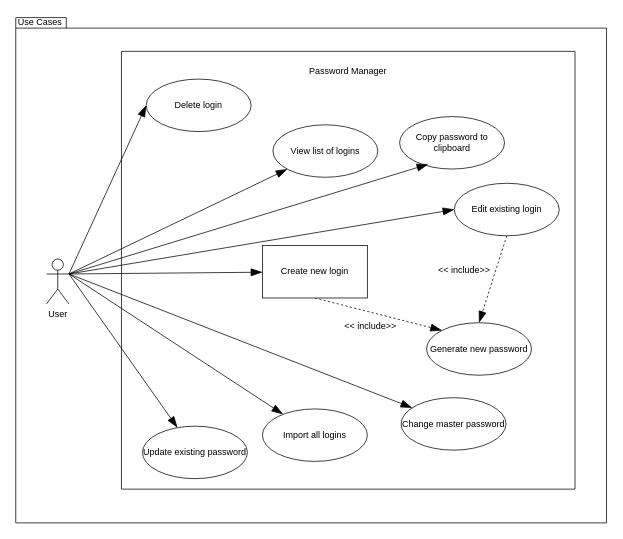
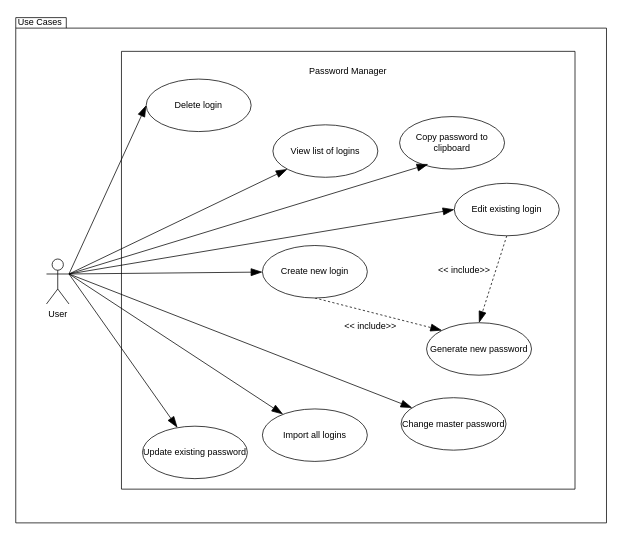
  <mxCell id="0" />
  <mxCell id="1" parent="0" />
  <mxCell id="2" value="" style="shape=folder;fontStyle=1;spacingTop=10;tabWidth=40;tabHeight=14;tabPosition=left;html=1;" vertex="1" parent="1"><mxGeometry x="20" y="23" width="788" height="674" as="geometry" /></mxCell>
  <mxCell id="3" value="" style="swimlane;startSize=0;" vertex="1" parent="1"><mxGeometry x="161" y="68" width="605" height="584" as="geometry" /></mxCell>
  <mxCell id="4" value="&lt;div&gt;Password Manager&lt;/div&gt;" style="text;html=1;strokeColor=none;fillColor=none;align=center;verticalAlign=middle;whiteSpace=wrap;rounded=0;" vertex="1" parent="3"><mxGeometry x="243.25" y="17" width="118.5" height="20" as="geometry" /></mxCell>
  <mxCell id="5" value="Generate new password" style="ellipse;whiteSpace=wrap;html=1;" vertex="1" parent="3"><mxGeometry x="407" y="362" width="140" height="70" as="geometry" /></mxCell>
  <mxCell id="6" style="edgeStyle=none;rounded=0;orthogonalLoop=1;jettySize=auto;html=1;exitX=0.5;exitY=1;exitDx=0;exitDy=0;entryX=0;entryY=0;entryDx=0;entryDy=0;startArrow=none;startFill=0;endArrow=blockThin;endFill=1;endSize=13;sourcePerimeterSpacing=0;targetPerimeterSpacing=0;strokeWidth=1;dashed=1;" edge="1" parent="3" source="7" target="5"><mxGeometry relative="1" as="geometry" /></mxCell>
- <mxCell id="7" value="Create new login" style="whiteSpace=wrap;html=1;rounded=0;" vertex="1" parent="3"><mxGeometry x="188" y="259" width="140" height="70" as="geometry" /></mxCell>
+ <mxCell id="7" value="Create new login" style="ellipse;whiteSpace=wrap;html=1;" vertex="1" parent="3"><mxGeometry x="188" y="259" width="140" height="70" as="geometry" /></mxCell>
  <mxCell id="8" style="edgeStyle=none;rounded=0;orthogonalLoop=1;jettySize=auto;html=1;exitX=0.5;exitY=1;exitDx=0;exitDy=0;entryX=0.5;entryY=0;entryDx=0;entryDy=0;dashed=1;startArrow=none;startFill=0;endArrow=blockThin;endFill=1;endSize=13;sourcePerimeterSpacing=0;targetPerimeterSpacing=0;strokeWidth=1;" edge="1" parent="3" source="9" target="5"><mxGeometry relative="1" as="geometry" /></mxCell>
  <mxCell id="9" value="Edit existing login" style="ellipse;whiteSpace=wrap;html=1;" vertex="1" parent="3"><mxGeometry x="444" y="176" width="140" height="70" as="geometry" /></mxCell>
  <mxCell id="10" value="&lt;div&gt;View list of logins&lt;/div&gt;" style="ellipse;whiteSpace=wrap;html=1;" vertex="1" parent="3"><mxGeometry x="202" y="98" width="140" height="70" as="geometry" /></mxCell>
  <mxCell id="11" value="Update existing password" style="ellipse;whiteSpace=wrap;html=1;" vertex="1" parent="3"><mxGeometry x="28" y="500" width="140" height="70" as="geometry" /></mxCell>
  <mxCell id="12" value="Copy password to clipboard" style="ellipse;whiteSpace=wrap;html=1;" vertex="1" parent="3"><mxGeometry x="371" y="87" width="140" height="70" as="geometry" /></mxCell>
  <mxCell id="13" value="&lt;div&gt;Delete login&lt;/div&gt;" style="ellipse;whiteSpace=wrap;html=1;" vertex="1" parent="3"><mxGeometry x="33" y="37" width="140" height="70" as="geometry" /></mxCell>
  <mxCell id="14" value="Import all logins" style="ellipse;whiteSpace=wrap;html=1;" vertex="1" parent="3"><mxGeometry x="188" y="477" width="140" height="70" as="geometry" /></mxCell>
  <mxCell id="15" value="Change master password" style="ellipse;whiteSpace=wrap;html=1;" vertex="1" parent="3"><mxGeometry x="373" y="462" width="140" height="70" as="geometry" /></mxCell>
  <mxCell id="16" value="&amp;lt;&amp;lt; include&amp;gt;&amp;gt;" style="text;html=1;strokeColor=none;fillColor=none;align=center;verticalAlign=middle;whiteSpace=wrap;rounded=0;" vertex="1" parent="3"><mxGeometry x="411" y="282" width="93" height="20" as="geometry" /></mxCell>
  <mxCell id="17" style="rounded=0;orthogonalLoop=1;jettySize=auto;html=1;startArrow=none;startFill=0;endArrow=blockThin;endFill=1;endSize=13;sourcePerimeterSpacing=0;targetPerimeterSpacing=0;strokeWidth=1;exitX=1;exitY=0.333;exitDx=0;exitDy=0;exitPerimeter=0;" edge="1" parent="1" source="25" target="11"><mxGeometry relative="1" as="geometry"><mxPoint x="118" y="367" as="sourcePoint" /></mxGeometry></mxCell>
  <mxCell id="18" style="edgeStyle=none;rounded=0;orthogonalLoop=1;jettySize=auto;html=1;exitX=1;exitY=0.333;exitDx=0;exitDy=0;exitPerimeter=0;startArrow=none;startFill=0;endArrow=blockThin;endFill=1;endSize=13;sourcePerimeterSpacing=0;targetPerimeterSpacing=0;strokeWidth=1;" edge="1" parent="1" source="25" target="7"><mxGeometry relative="1" as="geometry" /></mxCell>
  <mxCell id="19" style="edgeStyle=none;rounded=0;orthogonalLoop=1;jettySize=auto;html=1;exitX=1;exitY=0.333;exitDx=0;exitDy=0;exitPerimeter=0;startArrow=none;startFill=0;endArrow=blockThin;endFill=1;endSize=13;sourcePerimeterSpacing=0;targetPerimeterSpacing=0;strokeWidth=1;" edge="1" parent="1" source="25" target="14"><mxGeometry relative="1" as="geometry" /></mxCell>
  <mxCell id="20" style="edgeStyle=none;rounded=0;orthogonalLoop=1;jettySize=auto;html=1;exitX=1;exitY=0.333;exitDx=0;exitDy=0;exitPerimeter=0;startArrow=none;startFill=0;endArrow=blockThin;endFill=1;endSize=13;sourcePerimeterSpacing=0;targetPerimeterSpacing=0;strokeWidth=1;" edge="1" parent="1" source="25" target="10"><mxGeometry relative="1" as="geometry" /></mxCell>
  <mxCell id="21" style="edgeStyle=none;rounded=0;orthogonalLoop=1;jettySize=auto;html=1;exitX=1;exitY=0.333;exitDx=0;exitDy=0;exitPerimeter=0;entryX=0;entryY=0.5;entryDx=0;entryDy=0;startArrow=none;startFill=0;endArrow=blockThin;endFill=1;endSize=13;sourcePerimeterSpacing=0;targetPerimeterSpacing=0;strokeWidth=1;" edge="1" parent="1" source="25" target="9"><mxGeometry relative="1" as="geometry" /></mxCell>
  <mxCell id="22" style="edgeStyle=none;rounded=0;orthogonalLoop=1;jettySize=auto;html=1;exitX=1;exitY=0.333;exitDx=0;exitDy=0;exitPerimeter=0;startArrow=none;startFill=0;endArrow=blockThin;endFill=1;endSize=13;sourcePerimeterSpacing=0;targetPerimeterSpacing=0;strokeWidth=1;" edge="1" parent="1" source="25" target="15"><mxGeometry relative="1" as="geometry" /></mxCell>
  <mxCell id="23" style="edgeStyle=none;rounded=0;orthogonalLoop=1;jettySize=auto;html=1;exitX=1;exitY=0.333;exitDx=0;exitDy=0;exitPerimeter=0;entryX=0;entryY=0.5;entryDx=0;entryDy=0;startArrow=none;startFill=0;endArrow=blockThin;endFill=1;endSize=13;sourcePerimeterSpacing=0;targetPerimeterSpacing=0;strokeWidth=1;" edge="1" parent="1" source="25" target="13"><mxGeometry relative="1" as="geometry" /></mxCell>
  <mxCell id="24" style="edgeStyle=none;rounded=0;orthogonalLoop=1;jettySize=auto;html=1;exitX=1;exitY=0.333;exitDx=0;exitDy=0;exitPerimeter=0;entryX=0.273;entryY=0.908;entryDx=0;entryDy=0;entryPerimeter=0;startArrow=none;startFill=0;endArrow=blockThin;endFill=1;endSize=13;sourcePerimeterSpacing=0;targetPerimeterSpacing=0;strokeWidth=1;" edge="1" parent="1" source="25" target="12"><mxGeometry relative="1" as="geometry" /></mxCell>
  <mxCell id="25" value="&lt;div&gt;User&lt;/div&gt;" style="shape=umlActor;verticalLabelPosition=bottom;verticalAlign=top;html=1;" vertex="1" parent="1"><mxGeometry x="61" y="345" width="30" height="60" as="geometry" /></mxCell>
  <mxCell id="26" value="&amp;lt;&amp;lt; include&amp;gt;&amp;gt;" style="text;html=1;strokeColor=none;fillColor=none;align=center;verticalAlign=middle;whiteSpace=wrap;rounded=0;" vertex="1" parent="1"><mxGeometry x="447" y="425" width="93" height="20" as="geometry" /></mxCell>
  <mxCell id="27" value="Use Cases" style="text;html=1;strokeColor=none;fillColor=none;align=center;verticalAlign=middle;whiteSpace=wrap;rounded=0;" vertex="1" parent="1"><mxGeometry x="20" y="20" width="65" height="20" as="geometry" /></mxCell>
